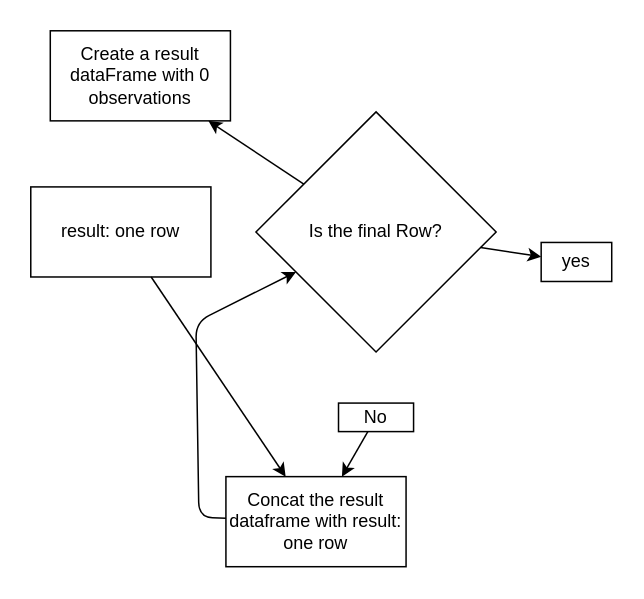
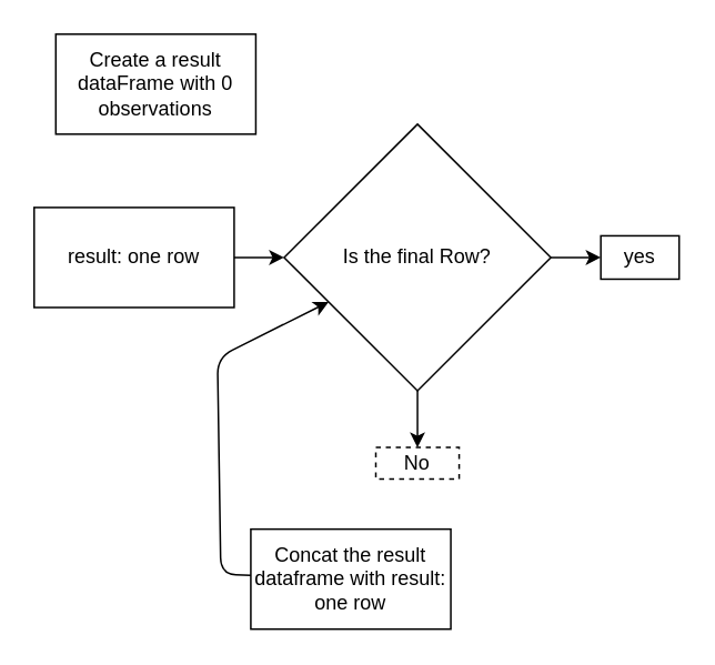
  <mxCell id="0" />
  <mxCell id="1" parent="0" />
- <mxCell id="2" style="edgeStyle=none;html=1;strokeColor=#000000;fontColor=#000000;" edge="1" parent="1" source="3" target="12"><mxGeometry relative="1" as="geometry" /></mxCell>
+ <mxCell id="2" style="edgeStyle=none;html=1;strokeColor=#000000;fontColor=#000000;" edge="1" parent="1" source="3" target="6"><mxGeometry relative="1" as="geometry" /></mxCell>
  <mxCell id="3" value="result: one row" style="whiteSpace=wrap;html=1;fillColor=none;strokeColor=#000000;fontColor=#000000;" vertex="1" parent="1"><mxGeometry x="20" y="124" width="120" height="60" as="geometry" /></mxCell>
- <mxCell id="4" style="edgeStyle=none;html=1;strokeColor=#000000;fontColor=#000000;" edge="1" parent="1" source="6" target="7"><mxGeometry relative="1" as="geometry" /></mxCell>
+ <mxCell id="4" style="edgeStyle=none;html=1;strokeColor=#000000;fontColor=#000000;" edge="1" parent="1" source="6" target="9"><mxGeometry relative="1" as="geometry" /></mxCell>
  <mxCell id="5" style="edgeStyle=none;html=1;strokeColor=#000000;fontColor=#000000;" edge="1" parent="1" source="6" target="10"><mxGeometry relative="1" as="geometry" /></mxCell>
  <mxCell id="6" value="Is the final Row?" style="rhombus;whiteSpace=wrap;html=1;fillColor=none;strokeColor=#000000;fontColor=#000000;" vertex="1" parent="1"><mxGeometry x="170" y="74" width="160" height="160" as="geometry" /></mxCell>
  <mxCell id="7" value="Create a result dataFrame with 0 observations" style="whiteSpace=wrap;html=1;fillColor=none;strokeColor=#000000;fontColor=#000000;" vertex="1" parent="1"><mxGeometry x="33" y="20" width="120" height="60" as="geometry" /></mxCell>
- <mxCell id="8" style="edgeStyle=none;html=1;strokeColor=#000000;fontColor=#000000;" edge="1" parent="1" source="9" target="12"><mxGeometry relative="1" as="geometry" /></mxCell>
- <mxCell id="9" value="No" style="whiteSpace=wrap;html=1;fillColor=none;strokeColor=#000000;fontColor=#000000;" vertex="1" parent="1"><mxGeometry x="225" y="268" width="50" height="19" as="geometry" /></mxCell>
- <mxCell id="10" value="yes" style="whiteSpace=wrap;html=1;fillColor=none;strokeColor=#000000;fontColor=#000000;" vertex="1" parent="1"><mxGeometry x="360" y="161" width="47" height="26" as="geometry" /></mxCell>
+ <mxCell id="9" value="No" style="whiteSpace=wrap;html=1;fillColor=none;strokeColor=#000000;fontColor=#000000;dashed=1;" vertex="1" parent="1"><mxGeometry x="225" y="268" width="50" height="19" as="geometry" /></mxCell>
+ <mxCell id="10" value="yes" style="whiteSpace=wrap;html=1;fillColor=none;strokeColor=#000000;fontColor=#000000;" vertex="1" parent="1"><mxGeometry x="360" y="141" width="47" height="26" as="geometry" /></mxCell>
  <mxCell id="11" style="edgeStyle=none;html=1;strokeColor=#000000;fontColor=#000000;" edge="1" parent="1" source="12" target="6"><mxGeometry relative="1" as="geometry"><Array as="points"><mxPoint x="132" y="344" /><mxPoint x="130" y="214" /></Array></mxGeometry></mxCell>
  <mxCell id="12" value="Concat the result dataframe with result: one row" style="whiteSpace=wrap;html=1;fillColor=none;strokeColor=#000000;fontColor=#000000;" vertex="1" parent="1"><mxGeometry x="150" y="317" width="120" height="60" as="geometry" /></mxCell>
